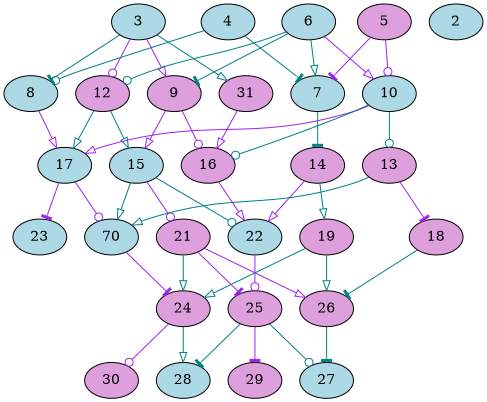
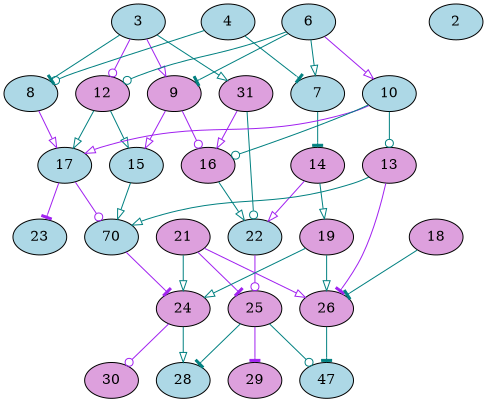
  digraph {
    node [alpha=0.08 compute_size=231928233984 fillcolor=plum result_size=0 style=filled trans_size=745129]
    edge [arrowhead=onormal color=teal]
    8 [alpha=0.10 compute_size=29885071360 fillcolor=lightblue ram=38551376 result_size=91136 trans_size=789054]
    17 [alpha=0.19 compute_size=28991029248 fillcolor=lightblue ram=29972432 result_size=29696 trans_size=360097]
    12 [alpha=0.18 compute_size=569206151015 ram=6652784 result_size=9216]
    15 [compute_size=10222336000 fillcolor=lightblue ram=35879168 result_size=1024 trans_size=460383]
    n5 [alpha=0.15 compute_size=549755813888 fillcolor=lightblue label=70 ram=19274096 result_size=91136 trans_size=619523]
    23 [alpha=0.07 compute_size=1342846259468 fillcolor=lightblue ram=24273200 trans_size=234748]
    22 [fillcolor=lightblue ram=35438816 result_size=13312 trans_size=395646]
    21 [alpha=0.12 compute_size=22008952350 ram=42530384 result_size=29696 trans_size=617350]
    2 [compute_size=68719476736 fillcolor=lightblue ram=11116496 trans_size=590336]
    3 [alpha=0.10 compute_size=422930546688 fillcolor=lightblue ram=1363808 result_size=91136 trans_size=360033]
    9 [alpha=0.02 compute_size=368293445632 ram=6716144 result_size=9216 trans_size=1000623]
    n12 [alpha=0.16 compute_size=30789808128 label=31 ram=12725840 result_size=54272 trans_size=541903]
    16 [alpha=0.02 compute_size=330826488437 ram=33921344 result_size=1024 trans_size=807052]
    4 [alpha=0.07 compute_size=68719476736 fillcolor=lightblue ram=31092320 result_size=74752 trans_size=410863]
    7 [alpha=0.17 compute_size=134217728000 fillcolor=lightblue ram=14827808 result_size=1024 trans_size=344624]
    14 [alpha=0.05 ram=18901856 result_size=13312 trans_size=606736]
    19 [alpha=0.14 compute_size=11167358976 ram=20744048 result_size=13312 trans_size=528892]
-   5 [alpha=0.18 ram=18223904 result_size=13312 trans_size=1047905]
    10 [alpha=0.12 compute_size=15629312000 fillcolor=lightblue ram=36150032 result_size=1024 trans_size=714311]
    13 [alpha=0.11 compute_size=31861610496 ram=2566064 result_size=54272]
    18 [alpha=0.15 compute_size=1073741824000 ram=7438448 result_size=1024 trans_size=593757]
    6 [alpha=0.07 compute_size=617785344 fillcolor=lightblue ram=25920560 result_size=29696 trans_size=364189]
    26 [alpha=0.00 compute_size=28843610112 ram=35818976 result_size=54272 trans_size=279568]
    24 [alpha=0.05 compute_size=30792531968 ram=24753152 result_size=70656 trans_size=1043269]
    25 [alpha=0.06 compute_size=329716513355 ram=21562976 result_size=13312 trans_size=923706]
-   27 [alpha=0.02 compute_size=368293445632 fillcolor=lightblue ram=40011824 trans_size=59175]
+   27 [alpha=0.02 compute_size=368293445632 fillcolor=lightblue ram=40011824 trans_size=59175 label=47]
    28 [alpha=0.06 compute_size=1073741824000 fillcolor=lightblue ram=21875024 trans_size=623552]
    30 [alpha=0.13 compute_size=1127505920 ram=5567744 trans_size=998225]
    29 [alpha=0.15 compute_size=4966981632 ram=29053712 trans_size=12437]
    8 -> 17 [color=purple]
    17 -> n5 [arrowhead=odot color=purple]
    17 -> 23 [arrowhead=tee color=purple]
    12 -> 17
    12 -> 15
    15 -> n5
-   15 -> 22 [arrowhead=odot]
-   15 -> 21 [arrowhead=odot color=purple]
+   n12 -> 22 [arrowhead=odot]
    n5 -> 24 [arrowhead=tee color=purple]
    22 -> 25 [arrowhead=odot color=purple]
    21 -> 26 [color=purple]
    21 -> 24
    21 -> 25 [arrowhead=tee color=purple]
    3 -> 8 [arrowhead=tee]
    3 -> 12 [arrowhead=odot color=purple]
    3 -> 9 [color=purple]
    3 -> n12
    9 -> 15 [color=purple]
    9 -> 16 [arrowhead=odot color=purple]
    n12 -> 16 [color=purple]
-   16 -> 22 [color=purple]
+   16 -> 22
    4 -> 8 [arrowhead=odot]
    4 -> 7 [arrowhead=tee]
    7 -> 14 [arrowhead=tee]
    14 -> 22 [color=purple]
    14 -> 19
    19 -> 26
    19 -> 24
-   5 -> 7 [arrowhead=tee color=purple]
-   5 -> 10 [arrowhead=odot color=purple]
    10 -> 17 [color=purple]
    10 -> 16 [arrowhead=odot]
    10 -> 13 [arrowhead=odot]
    13 -> n5
-   13 -> 18 [arrowhead=tee color=purple]
+   13 -> 26 [arrowhead=tee color=purple]
    18 -> 26 [arrowhead=tee]
    6 -> 12 [arrowhead=odot]
    6 -> 9 [arrowhead=tee]
    6 -> 7
    6 -> 10 [color=purple]
    26 -> 27 [arrowhead=tee]
    24 -> 28
    24 -> 30 [arrowhead=odot color=purple]
    25 -> 27 [arrowhead=odot]
    25 -> 28 [arrowhead=tee]
    25 -> 29 [arrowhead=tee color=purple]
  }
